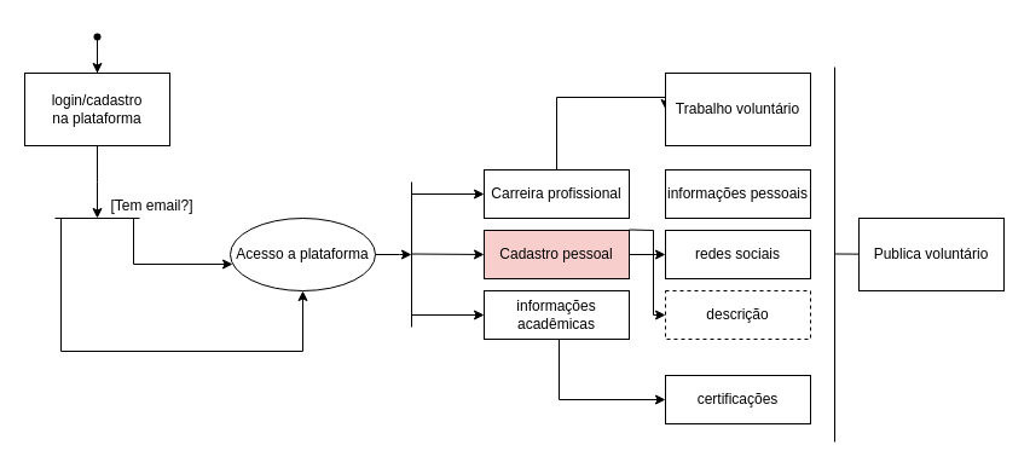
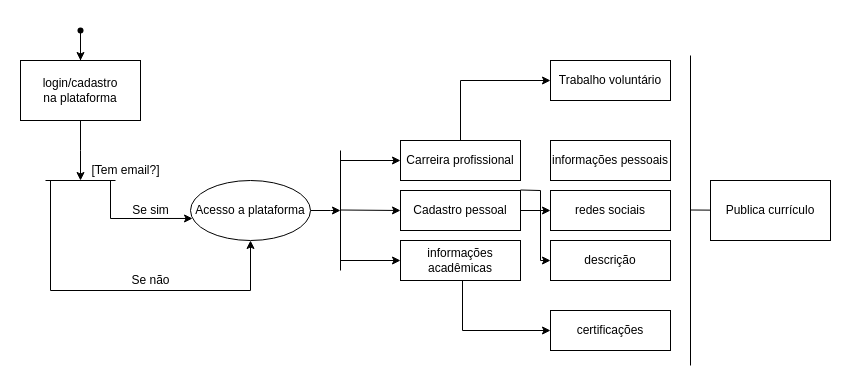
  <mxCell id="0" />
  <mxCell id="1" parent="0" />
  <mxCell id="2" style="edgeStyle=orthogonalEdgeStyle;rounded=0;orthogonalLoop=1;jettySize=auto;html=1;" edge="1" parent="1" source="3" target="5"><mxGeometry relative="1" as="geometry"><mxPoint x="80" y="90" as="targetPoint" /></mxGeometry></mxCell>
  <mxCell id="3" value="" style="shape=waypoint;sketch=0;fillStyle=solid;size=6;pointerEvents=1;points=[];fillColor=none;resizable=0;rotatable=0;perimeter=centerPerimeter;snapToPoint=1;" vertex="1" parent="1"><mxGeometry x="70" y="20" width="20" height="20" as="geometry" /></mxCell>
  <mxCell id="4" style="edgeStyle=orthogonalEdgeStyle;rounded=0;orthogonalLoop=1;jettySize=auto;html=1;" edge="1" parent="1" source="5"><mxGeometry relative="1" as="geometry"><mxPoint x="80" y="180" as="targetPoint" /></mxGeometry></mxCell>
  <mxCell id="5" value="login/cadastro&lt;br&gt;na plataforma" style="rounded=0;whiteSpace=wrap;html=1;" vertex="1" parent="1"><mxGeometry x="20" y="60" width="120" height="60" as="geometry" /></mxCell>
  <mxCell id="6" value="[Tem email?]" style="text;html=1;align=center;verticalAlign=middle;resizable=0;points=[];autosize=1;strokeColor=none;fillColor=none;" vertex="1" parent="1"><mxGeometry x="80" y="155" width="90" height="30" as="geometry" /></mxCell>
  <mxCell id="7" value="" style="endArrow=none;html=1;rounded=0;" edge="1" parent="1"><mxGeometry width="50" height="50" relative="1" as="geometry"><mxPoint x="45" y="180" as="sourcePoint" /><mxPoint x="115" y="180" as="targetPoint" /></mxGeometry></mxCell>
  <mxCell id="8" value="" style="endArrow=classic;html=1;rounded=0;entryX=0.017;entryY=0.633;entryDx=0;entryDy=0;entryPerimeter=0;" edge="1" parent="1" target="11"><mxGeometry width="50" height="50" relative="1" as="geometry"><mxPoint x="110" y="180" as="sourcePoint" /><mxPoint x="210" y="220" as="targetPoint" /><Array as="points"><mxPoint x="110" y="218" /></Array></mxGeometry></mxCell>
  <mxCell id="9" value="" style="endArrow=classic;html=1;rounded=0;entryX=0.5;entryY=1;entryDx=0;entryDy=0;" edge="1" parent="1" target="11"><mxGeometry width="50" height="50" relative="1" as="geometry"><mxPoint x="50" y="180" as="sourcePoint" /><mxPoint x="280" y="250" as="targetPoint" /><Array as="points"><mxPoint x="50" y="290" /><mxPoint x="250" y="290" /></Array></mxGeometry></mxCell>
  <mxCell id="10" style="edgeStyle=orthogonalEdgeStyle;rounded=0;orthogonalLoop=1;jettySize=auto;html=1;" edge="1" parent="1" source="11"><mxGeometry relative="1" as="geometry"><mxPoint x="340" y="210" as="targetPoint" /></mxGeometry></mxCell>
  <mxCell id="11" value="Acesso a plataforma" style="ellipse;whiteSpace=wrap;html=1;" vertex="1" parent="1"><mxGeometry x="190" y="180" width="120" height="60" as="geometry" /></mxCell>
  <mxCell id="12" value="" style="endArrow=none;html=1;rounded=0;" edge="1" parent="1"><mxGeometry width="50" height="50" relative="1" as="geometry"><mxPoint x="340" y="270" as="sourcePoint" /><mxPoint x="340" y="150" as="targetPoint" /></mxGeometry></mxCell>
  <mxCell id="13" value="" style="endArrow=classic;html=1;rounded=0;" edge="1" parent="1"><mxGeometry width="50" height="50" relative="1" as="geometry"><mxPoint x="340" y="160" as="sourcePoint" /><mxPoint x="400" y="160" as="targetPoint" /></mxGeometry></mxCell>
  <mxCell id="14" value="" style="endArrow=classic;html=1;rounded=0;" edge="1" parent="1"><mxGeometry width="50" height="50" relative="1" as="geometry"><mxPoint x="340" y="209.5" as="sourcePoint" /><mxPoint x="400" y="210" as="targetPoint" /></mxGeometry></mxCell>
  <mxCell id="15" value="" style="endArrow=classic;html=1;rounded=0;" edge="1" parent="1"><mxGeometry width="50" height="50" relative="1" as="geometry"><mxPoint x="340" y="260" as="sourcePoint" /><mxPoint x="400" y="260" as="targetPoint" /></mxGeometry></mxCell>
  <mxCell id="16" style="edgeStyle=orthogonalEdgeStyle;rounded=0;orthogonalLoop=1;jettySize=auto;html=1;entryX=0;entryY=0.5;entryDx=0;entryDy=0;" edge="1" parent="1" source="17" target="21"><mxGeometry relative="1" as="geometry"><mxPoint x="490" y="70" as="targetPoint" /><Array as="points"><mxPoint x="460" y="80" /></Array></mxGeometry></mxCell>
  <mxCell id="17" value="Carreira profissional" style="rounded=0;whiteSpace=wrap;html=1;" vertex="1" parent="1"><mxGeometry x="400" y="140" width="120" height="40" as="geometry" /></mxCell>
  <mxCell id="18" style="edgeStyle=orthogonalEdgeStyle;rounded=0;orthogonalLoop=1;jettySize=auto;html=1;" edge="1" parent="1" source="19"><mxGeometry relative="1" as="geometry"><mxPoint x="550" y="210" as="targetPoint" /></mxGeometry></mxCell>
- <mxCell id="19" value="Cadastro pessoal" style="rounded=0;whiteSpace=wrap;html=1;fillColor=#f8cecc;" vertex="1" parent="1"><mxGeometry x="400" y="190" width="120" height="40" as="geometry" /></mxCell>
+ <mxCell id="19" value="Cadastro pessoal" style="rounded=0;whiteSpace=wrap;html=1;" vertex="1" parent="1"><mxGeometry x="400" y="190" width="120" height="40" as="geometry" /></mxCell>
  <mxCell id="20" value="informações acadêmicas" style="rounded=0;whiteSpace=wrap;html=1;" vertex="1" parent="1"><mxGeometry x="400" y="240" width="120" height="40" as="geometry" /></mxCell>
- <mxCell id="21" value="Trabalho voluntário" style="rounded=0;whiteSpace=wrap;html=1;" vertex="1" parent="1"><mxGeometry x="550" y="60" width="120" height="60" as="geometry" /></mxCell>
+ <mxCell id="21" value="Trabalho voluntário" style="rounded=0;whiteSpace=wrap;html=1;" vertex="1" parent="1"><mxGeometry x="550" y="60" width="120" height="40" as="geometry" /></mxCell>
  <mxCell id="22" value="certificações" style="rounded=0;whiteSpace=wrap;html=1;" vertex="1" parent="1"><mxGeometry x="550" y="310" width="120" height="40" as="geometry" /></mxCell>
  <mxCell id="23" value="redes sociais" style="rounded=0;whiteSpace=wrap;html=1;" vertex="1" parent="1"><mxGeometry x="550" y="190" width="120" height="40" as="geometry" /></mxCell>
+ <mxCell id="24" value="Se sim" style="text;html=1;align=center;verticalAlign=middle;resizable=0;points=[];autosize=1;strokeColor=none;fillColor=none;" vertex="1" parent="1"><mxGeometry x="120" y="195" width="60" height="30" as="geometry" /></mxCell>
+ <mxCell id="25" value="Se não" style="text;html=1;align=center;verticalAlign=middle;resizable=0;points=[];autosize=1;strokeColor=none;fillColor=none;" vertex="1" parent="1"><mxGeometry x="120" y="265" width="60" height="30" as="geometry" /></mxCell>
  <mxCell id="26" value="" style="endArrow=none;html=1;rounded=0;" edge="1" parent="1"><mxGeometry width="50" height="50" relative="1" as="geometry"><mxPoint x="690" y="365" as="sourcePoint" /><mxPoint x="690" y="55" as="targetPoint" /></mxGeometry></mxCell>
- <mxCell id="27" value="Publica voluntário" style="rounded=0;whiteSpace=wrap;html=1;" vertex="1" parent="1"><mxGeometry x="710" y="180" width="120" height="60" as="geometry" /></mxCell>
+ <mxCell id="27" value="Publica currículo" style="rounded=0;whiteSpace=wrap;html=1;" vertex="1" parent="1"><mxGeometry x="710" y="180" width="120" height="60" as="geometry" /></mxCell>
  <mxCell id="28" value="" style="endArrow=none;html=1;rounded=0;" edge="1" parent="1" target="27"><mxGeometry width="50" height="50" relative="1" as="geometry"><mxPoint x="690" y="209.5" as="sourcePoint" /><mxPoint x="710" y="210" as="targetPoint" /></mxGeometry></mxCell>
  <mxCell id="29" value="informações pessoais" style="rounded=0;whiteSpace=wrap;html=1;" vertex="1" parent="1"><mxGeometry x="550" y="140" width="120" height="40" as="geometry" /></mxCell>
  <mxCell id="30" value="" style="endArrow=classic;html=1;rounded=0;entryX=0;entryY=0.5;entryDx=0;entryDy=0;" edge="1" parent="1" target="22"><mxGeometry width="50" height="50" relative="1" as="geometry"><mxPoint x="462" y="280" as="sourcePoint" /><mxPoint x="462" y="380" as="targetPoint" /><Array as="points"><mxPoint x="462" y="330" /></Array></mxGeometry></mxCell>
- <mxCell id="31" value="descrição" style="rounded=0;whiteSpace=wrap;html=1;dashed=1;" vertex="1" parent="1"><mxGeometry x="550" y="240" width="120" height="40" as="geometry" /></mxCell>
+ <mxCell id="31" value="descrição" style="rounded=0;whiteSpace=wrap;html=1;" vertex="1" parent="1"><mxGeometry x="550" y="240" width="120" height="40" as="geometry" /></mxCell>
  <mxCell id="32" value="" style="endArrow=classic;html=1;rounded=0;entryX=0;entryY=0.5;entryDx=0;entryDy=0;" edge="1" parent="1" target="31"><mxGeometry width="50" height="50" relative="1" as="geometry"><mxPoint x="520" y="189.5" as="sourcePoint" /><mxPoint x="540" y="240" as="targetPoint" /><Array as="points"><mxPoint x="540" y="190" /><mxPoint x="540" y="260" /></Array></mxGeometry></mxCell>
